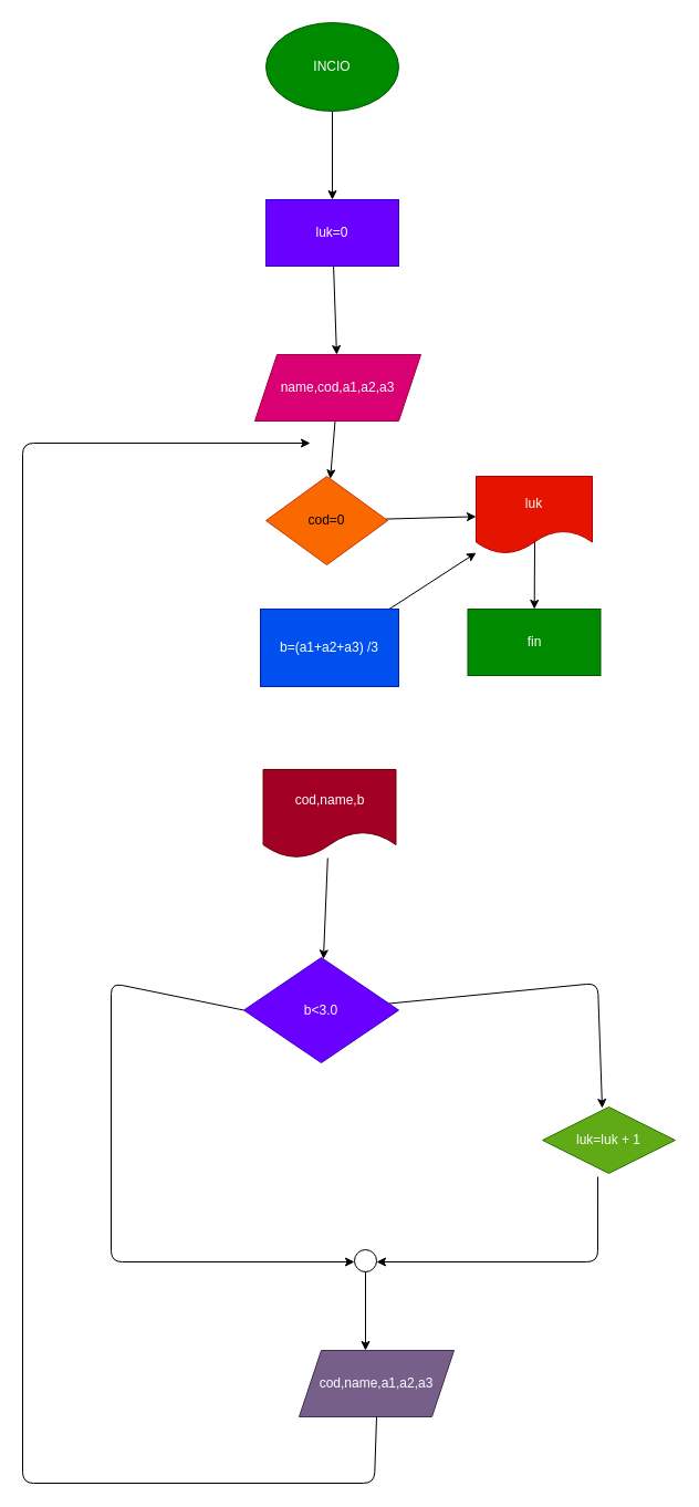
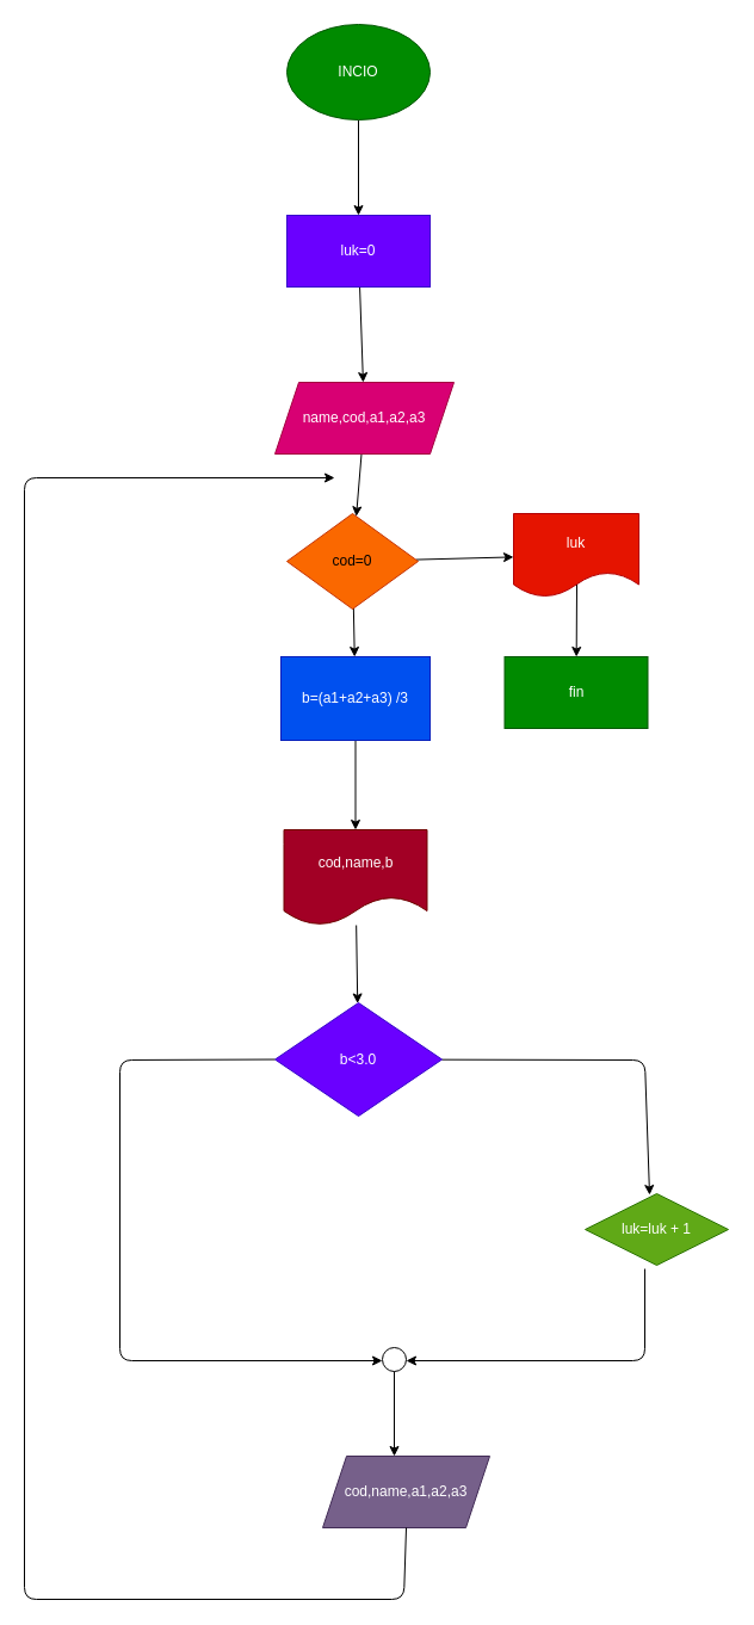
  <mxCell id="0" />
  <mxCell id="1" parent="0" />
  <mxCell id="2" value="" style="edgeStyle=none;html=1;" edge="1" parent="1" source="3" target="5"><mxGeometry relative="1" as="geometry" /></mxCell>
  <mxCell id="3" value="INCIO" style="ellipse;whiteSpace=wrap;html=1;fillColor=#008a00;fontColor=#ffffff;strokeColor=#005700;" vertex="1" parent="1"><mxGeometry x="240" y="20" width="120" height="80" as="geometry" /></mxCell>
  <mxCell id="4" value="" style="edgeStyle=none;html=1;" edge="1" parent="1" source="5" target="7"><mxGeometry relative="1" as="geometry" /></mxCell>
  <mxCell id="5" value="luk=0" style="whiteSpace=wrap;html=1;fillColor=#6a00ff;fontColor=#ffffff;strokeColor=#3700CC;" vertex="1" parent="1"><mxGeometry x="240" y="180" width="120" height="60" as="geometry" /></mxCell>
  <mxCell id="6" value="" style="edgeStyle=none;html=1;" edge="1" parent="1" source="7" target="10"><mxGeometry relative="1" as="geometry" /></mxCell>
  <mxCell id="7" value="name,cod,a1,a2,a3" style="shape=parallelogram;perimeter=parallelogramPerimeter;whiteSpace=wrap;html=1;fixedSize=1;fillColor=#d80073;fontColor=#ffffff;strokeColor=#A50040;" vertex="1" parent="1"><mxGeometry x="230" y="320" width="150" height="60" as="geometry" /></mxCell>
  <mxCell id="8" value="" style="edgeStyle=none;html=1;" edge="1" parent="1" source="10" target="12"><mxGeometry relative="1" as="geometry" /></mxCell>
+ <mxCell id="9" value="" style="edgeStyle=none;html=1;" edge="1" parent="1" source="10" target="15"><mxGeometry relative="1" as="geometry" /></mxCell>
  <mxCell id="10" value="cod=0" style="rhombus;whiteSpace=wrap;html=1;fillColor=#fa6800;fontColor=#000000;strokeColor=#C73500;" vertex="1" parent="1"><mxGeometry x="240" y="430" width="110" height="80" as="geometry" /></mxCell>
  <mxCell id="11" value="" style="edgeStyle=none;html=1;exitX=0.505;exitY=0.843;exitDx=0;exitDy=0;exitPerimeter=0;" edge="1" parent="1" source="12" target="13"><mxGeometry relative="1" as="geometry"><mxPoint x="483" y="500" as="sourcePoint" /></mxGeometry></mxCell>
  <mxCell id="12" value="luk" style="shape=document;whiteSpace=wrap;html=1;boundedLbl=1;fillColor=#e51400;fontColor=#ffffff;strokeColor=#B20000;" vertex="1" parent="1"><mxGeometry x="430" y="430" width="105" height="70" as="geometry" /></mxCell>
  <mxCell id="13" value="fin" style="whiteSpace=wrap;html=1;fillColor=#008a00;fontColor=#ffffff;strokeColor=#005700;rounded=0;" vertex="1" parent="1"><mxGeometry x="422.5" y="550" width="120" height="60" as="geometry" /></mxCell>
- <mxCell id="14" value="" style="edgeStyle=none;html=1;" edge="1" parent="1" source="15" target="12"><mxGeometry relative="1" as="geometry" /></mxCell>
+ <mxCell id="14" value="" style="edgeStyle=none;html=1;" edge="1" parent="1" source="15" target="17"><mxGeometry relative="1" as="geometry" /></mxCell>
  <mxCell id="15" value="b=(a1+a2+a3) /3" style="rounded=0;whiteSpace=wrap;html=1;fillColor=#0050ef;strokeColor=#001DBC;fontColor=#ffffff;" vertex="1" parent="1"><mxGeometry x="235" y="550" width="125" height="70" as="geometry" /></mxCell>
  <mxCell id="16" value="" style="edgeStyle=none;html=1;" edge="1" parent="1" source="17" target="19"><mxGeometry relative="1" as="geometry" /></mxCell>
  <mxCell id="17" value="cod,name,b" style="shape=document;whiteSpace=wrap;html=1;boundedLbl=1;rounded=0;fillColor=#a20025;fontColor=#ffffff;strokeColor=#6F0000;" vertex="1" parent="1"><mxGeometry x="237.5" y="695" width="120" height="80" as="geometry" /></mxCell>
  <mxCell id="18" value="" style="edgeStyle=none;html=1;entryX=0.45;entryY=0.017;entryDx=0;entryDy=0;entryPerimeter=0;" edge="1" parent="1" source="19" target="20"><mxGeometry relative="1" as="geometry"><mxPoint x="540" y="960" as="targetPoint" /><Array as="points"><mxPoint x="540" y="888" /></Array></mxGeometry></mxCell>
- <mxCell id="19" value="b&amp;lt;3.0" style="rhombus;whiteSpace=wrap;html=1;rounded=0;fillColor=#6a00ff;fontColor=#ffffff;strokeColor=#3700CC;" vertex="1" parent="1"><mxGeometry x="220" y="865" width="140" height="95" as="geometry" /></mxCell>
+ <mxCell id="19" value="b&amp;lt;3.0" style="rhombus;whiteSpace=wrap;html=1;rounded=0;fillColor=#6a00ff;fontColor=#ffffff;strokeColor=#3700CC;" vertex="1" parent="1"><mxGeometry x="230" y="840" width="140" height="95" as="geometry" /></mxCell>
  <mxCell id="20" value="luk=luk + 1" style="rhombus;whiteSpace=wrap;html=1;fillColor=#60a917;fontColor=#ffffff;strokeColor=#2D7600;" vertex="1" parent="1"><mxGeometry x="490" y="1000" width="120" height="60" as="geometry" /></mxCell>
  <mxCell id="21" value="" style="endArrow=classic;html=1;exitX=0;exitY=0.5;exitDx=0;exitDy=0;" edge="1" parent="1" source="19"><mxGeometry width="50" height="50" relative="1" as="geometry"><mxPoint x="170" y="890" as="sourcePoint" /><mxPoint x="320" y="1140" as="targetPoint" /><Array as="points"><mxPoint x="100" y="888" /><mxPoint x="100" y="1140" /></Array></mxGeometry></mxCell>
  <mxCell id="22" value="" style="endArrow=classic;html=1;exitX=0.417;exitY=1.05;exitDx=0;exitDy=0;exitPerimeter=0;" edge="1" parent="1" source="20"><mxGeometry width="50" height="50" relative="1" as="geometry"><mxPoint x="542.5" y="1090" as="sourcePoint" /><mxPoint x="340" y="1140" as="targetPoint" /><Array as="points"><mxPoint x="540" y="1140" /></Array></mxGeometry></mxCell>
  <mxCell id="23" value="" style="ellipse;whiteSpace=wrap;html=1;aspect=fixed;" vertex="1" parent="1"><mxGeometry x="320" y="1129" width="20" height="20" as="geometry" /></mxCell>
  <mxCell id="24" value="" style="endArrow=classic;html=1;exitX=0.5;exitY=1;exitDx=0;exitDy=0;" edge="1" parent="1" source="23"><mxGeometry width="50" height="50" relative="1" as="geometry"><mxPoint x="330" y="1220" as="sourcePoint" /><mxPoint x="330" y="1220" as="targetPoint" /></mxGeometry></mxCell>
  <mxCell id="25" value="cod,name,a1,a2,a3" style="shape=parallelogram;perimeter=parallelogramPerimeter;whiteSpace=wrap;html=1;fixedSize=1;fillColor=#76608a;fontColor=#ffffff;strokeColor=#432D57;" vertex="1" parent="1"><mxGeometry x="270" y="1220" width="140" height="60" as="geometry" /></mxCell>
  <mxCell id="26" value="" style="endArrow=classic;html=1;exitX=0.5;exitY=1;exitDx=0;exitDy=0;" edge="1" parent="1" source="25"><mxGeometry width="50" height="50" relative="1" as="geometry"><mxPoint x="310" y="1300" as="sourcePoint" /><mxPoint x="280" y="400" as="targetPoint" /><Array as="points"><mxPoint x="338" y="1340" /><mxPoint x="20" y="1340" /><mxPoint x="20" y="400" /></Array></mxGeometry></mxCell>
